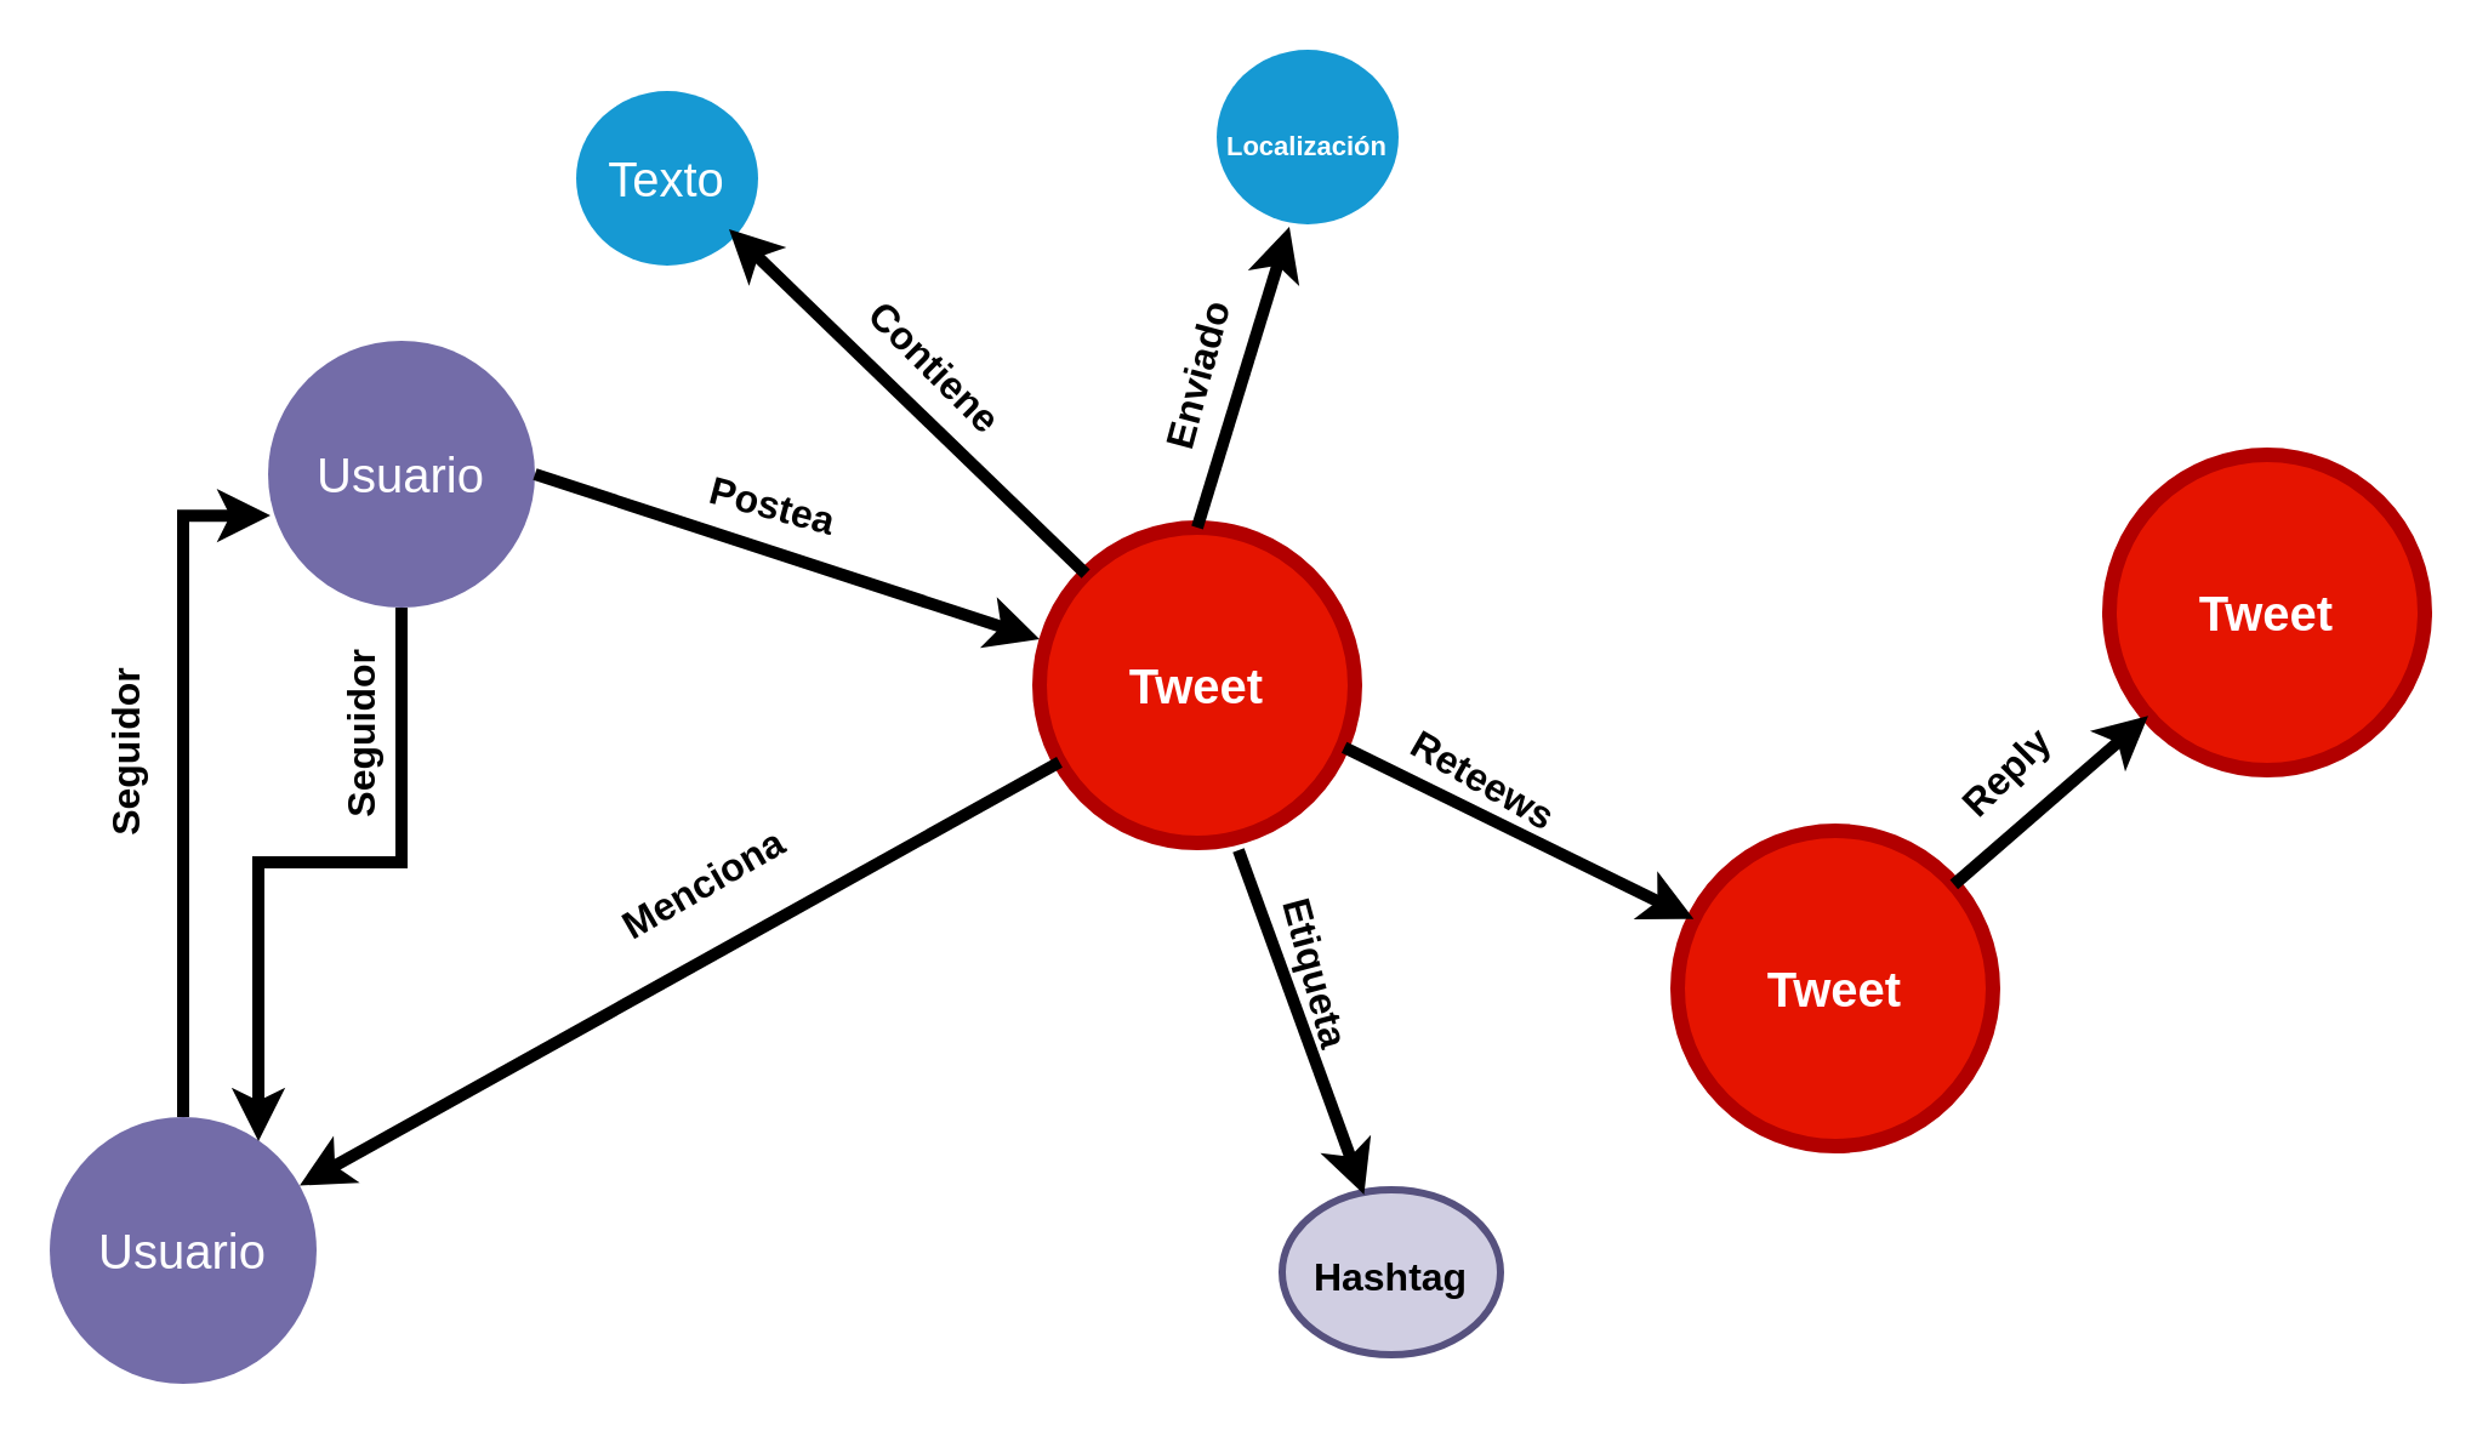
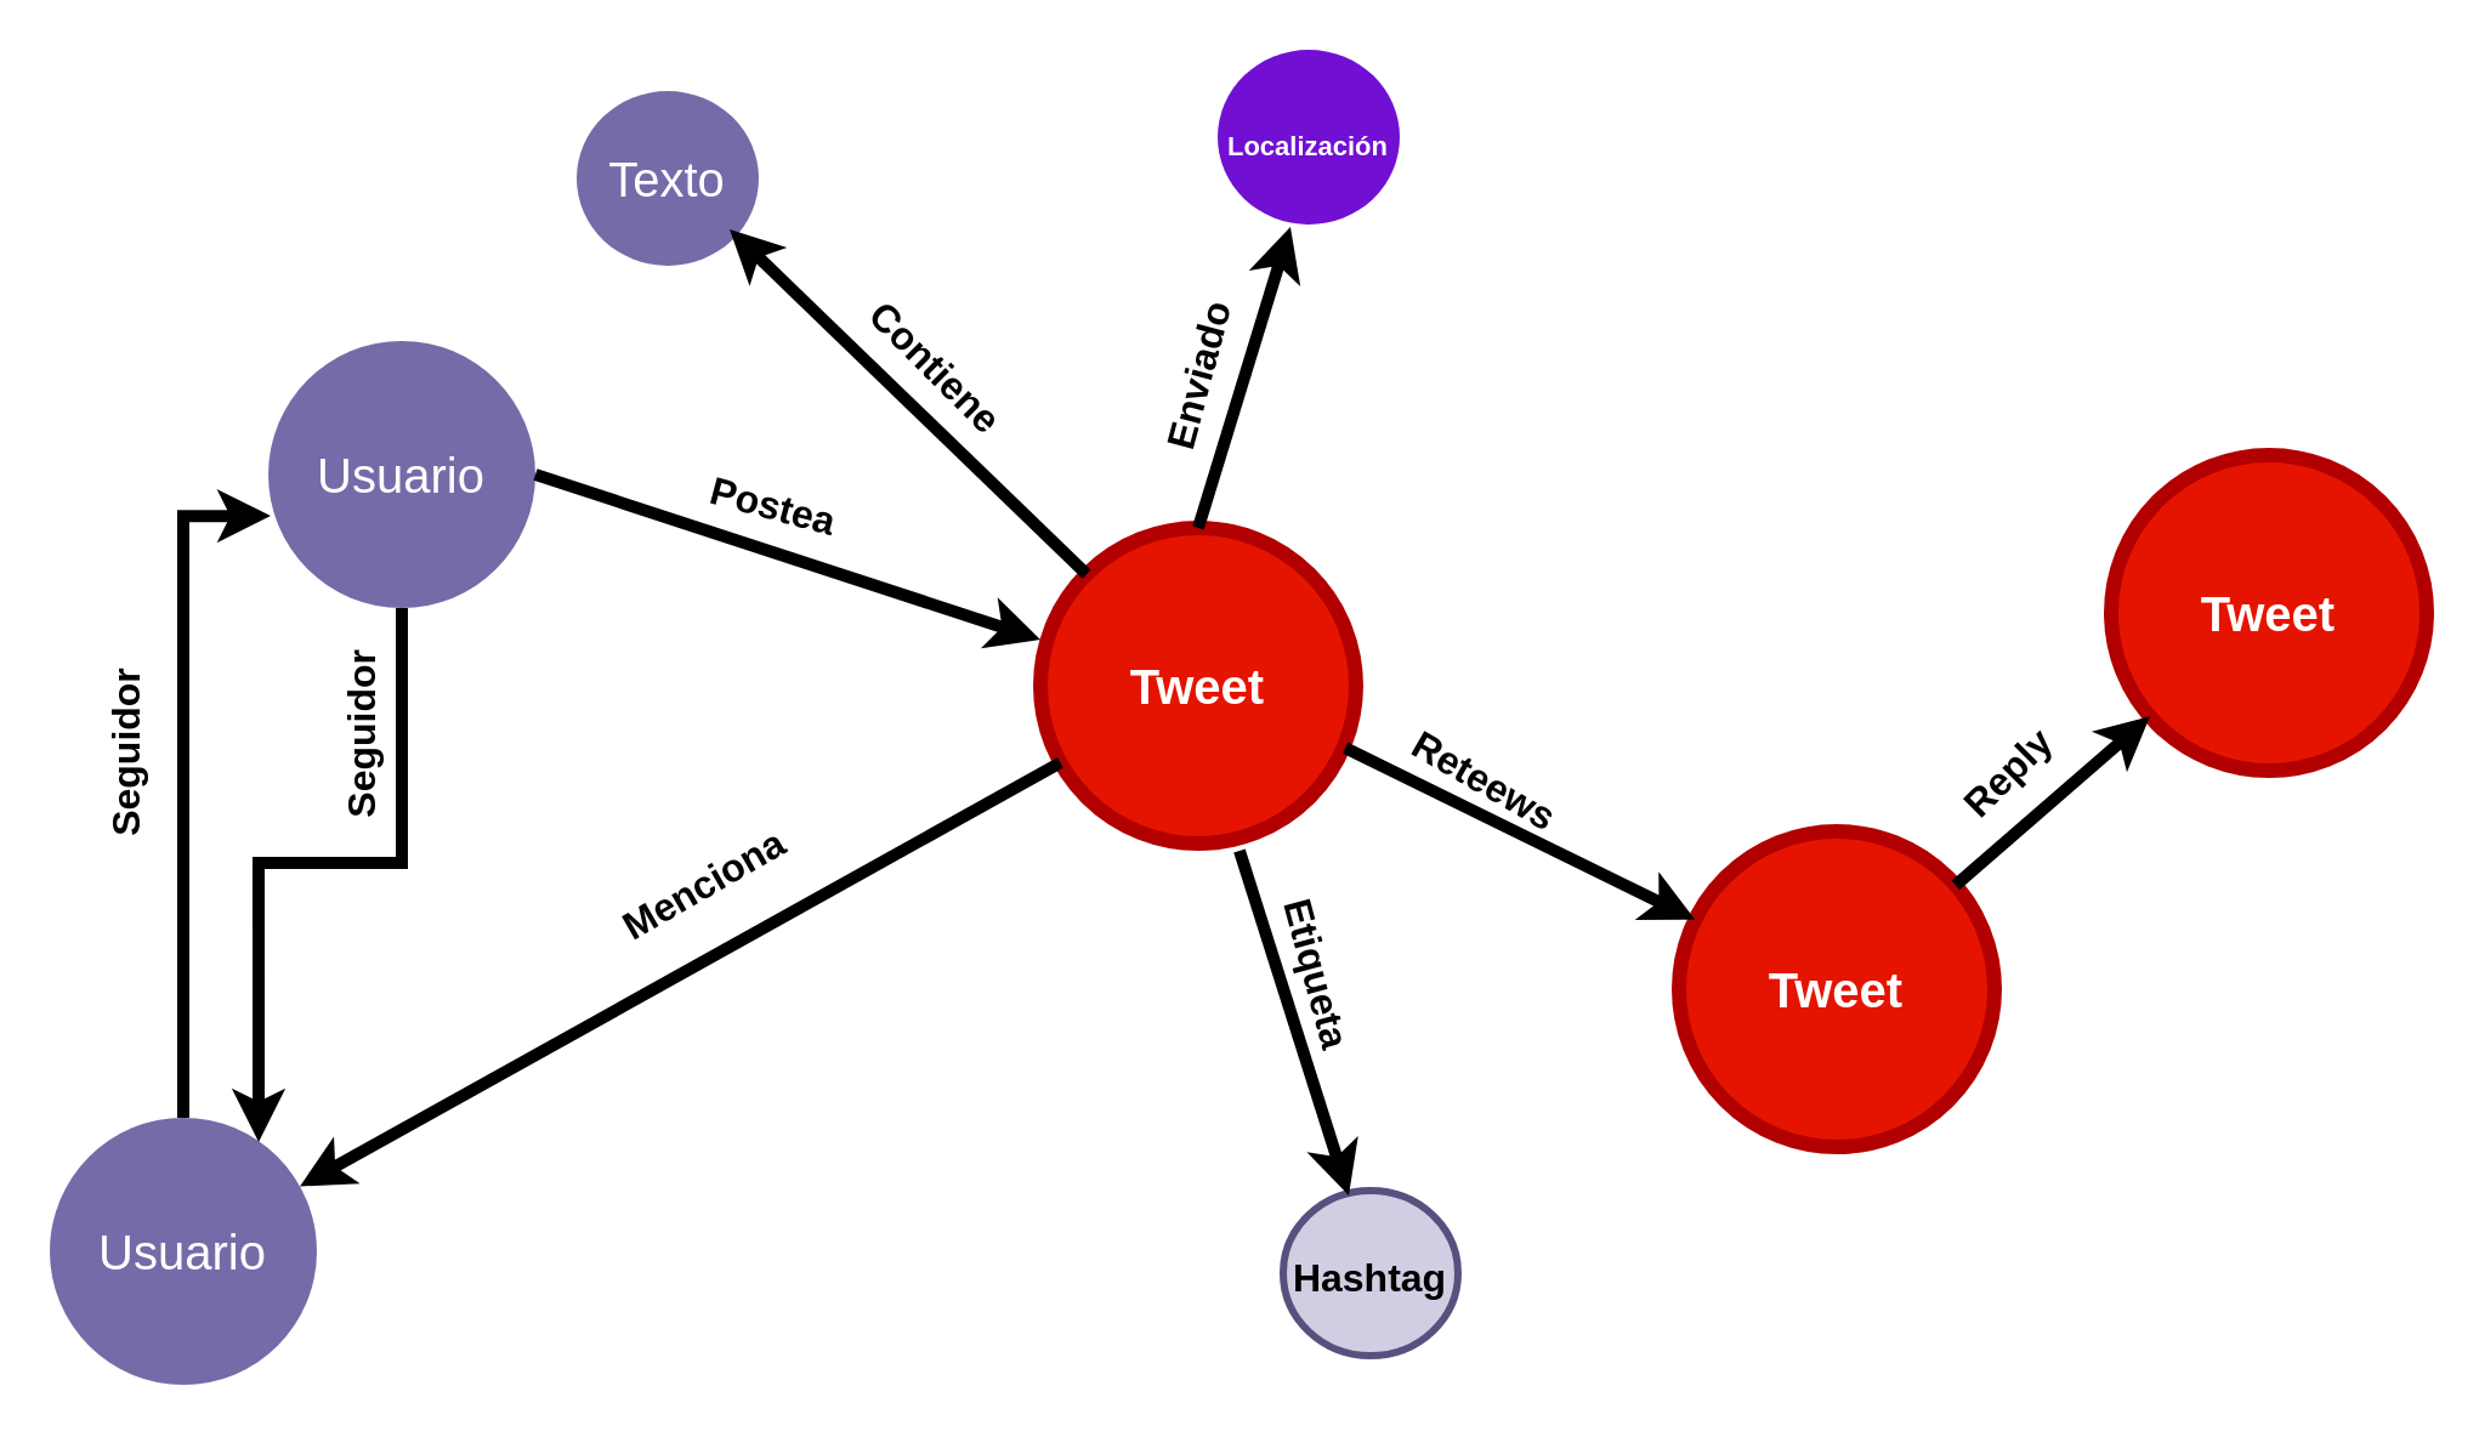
  <mxCell id="0" />
  <mxCell id="1" parent="0" />
- <mxCell id="2" value="Texto" style="ellipse;whiteSpace=wrap;html=1;shadow=0;fontFamily=Helvetica;fontSize=20;fontColor=#FFFFFF;align=center;strokeWidth=3;fillColor=#1699D3;strokeColor=none;" parent="1" vertex="1"><mxGeometry x="237" y="37" width="75" height="72" as="geometry" /></mxCell>
- <mxCell id="3" value="&lt;font style=&quot;font-size: 16px&quot;&gt;&lt;b&gt;&lt;font style=&quot;font-size: 16px&quot;&gt;Hashtag&lt;/font&gt;&lt;/b&gt;&lt;/font&gt;" style="ellipse;whiteSpace=wrap;html=1;shadow=0;fontFamily=Helvetica;fontSize=20;align=center;strokeWidth=3;fillColor=#d0cee2;strokeColor=#56517e;" parent="1" vertex="1"><mxGeometry x="528" y="490" width="90" height="68" as="geometry" /></mxCell>
+ <mxCell id="2" value="Texto" style="ellipse;whiteSpace=wrap;html=1;shadow=0;fontFamily=Helvetica;fontSize=20;fontColor=#FFFFFF;align=center;strokeWidth=3;fillColor=#736ca8;strokeColor=none;" parent="1" vertex="1"><mxGeometry x="237" y="37" width="75" height="72" as="geometry" /></mxCell>
+ <mxCell id="3" value="&lt;font style=&quot;font-size: 16px&quot;&gt;&lt;b&gt;&lt;font style=&quot;font-size: 16px&quot;&gt;Hashtag&lt;/font&gt;&lt;/b&gt;&lt;/font&gt;" style="ellipse;whiteSpace=wrap;html=1;shadow=0;fontFamily=Helvetica;fontSize=20;align=center;strokeWidth=3;fillColor=#d0cee2;strokeColor=#56517e;" parent="1" vertex="1"><mxGeometry x="528" y="490" width="72" height="68" as="geometry" /></mxCell>
  <mxCell id="4" value="&lt;h3 style=&quot;font-size: 20px&quot;&gt;Tweet&lt;/h3&gt;" style="ellipse;whiteSpace=wrap;html=1;shadow=0;fontFamily=Helvetica;fontSize=30;fontColor=#ffffff;align=center;strokeColor=#B20000;strokeWidth=6;fillColor=#e51400;fontStyle=1;" parent="1" vertex="1"><mxGeometry x="428" y="217" width="130" height="130" as="geometry" /></mxCell>
  <mxCell id="5" style="edgeStyle=orthogonalEdgeStyle;rounded=0;orthogonalLoop=1;jettySize=auto;html=1;entryX=0.009;entryY=0.655;entryDx=0;entryDy=0;entryPerimeter=0;strokeWidth=5;fontSize=16;" parent="1" source="6" target="13" edge="1"><mxGeometry relative="1" as="geometry" /></mxCell>
  <mxCell id="6" value="Usuario" style="ellipse;whiteSpace=wrap;html=1;shadow=0;fontFamily=Helvetica;fontSize=20;fontColor=#FFFFFF;align=center;strokeWidth=3;fillColor=#736ca8;strokeColor=none;" parent="1" vertex="1"><mxGeometry x="20" y="460" width="110" height="110" as="geometry" /></mxCell>
  <mxCell id="7" value="&lt;h3 style=&quot;font-size: 20px&quot;&gt;Tweet&lt;/h3&gt;" style="ellipse;whiteSpace=wrap;html=1;shadow=0;fontFamily=Helvetica;fontSize=30;fontColor=#ffffff;align=center;strokeColor=#B20000;strokeWidth=6;fillColor=#e51400;fontStyle=1;" parent="1" vertex="1"><mxGeometry x="691" y="342" width="130" height="130" as="geometry" /></mxCell>
  <mxCell id="8" value="" style="endArrow=classic;html=1;exitX=0.966;exitY=0.697;exitDx=0;exitDy=0;strokeWidth=5;exitPerimeter=0;" parent="1" source="4" target="7" edge="1"><mxGeometry width="50" height="50" relative="1" as="geometry"><mxPoint x="424" y="270" as="sourcePoint" /><mxPoint x="683" y="353" as="targetPoint" /></mxGeometry></mxCell>
  <mxCell id="9" value="&lt;h3 style=&quot;font-size: 20px&quot;&gt;Tweet&lt;/h3&gt;" style="ellipse;whiteSpace=wrap;html=1;shadow=0;fontFamily=Helvetica;fontSize=30;fontColor=#ffffff;align=center;strokeColor=#B20000;strokeWidth=6;fillColor=#e51400;fontStyle=1;" parent="1" vertex="1"><mxGeometry x="869" y="187" width="130" height="130" as="geometry" /></mxCell>
  <mxCell id="10" value="" style="endArrow=classic;html=1;strokeWidth=5;" parent="1" source="7" target="9" edge="1"><mxGeometry width="50" height="50" relative="1" as="geometry"><mxPoint x="778.998" y="394.003" as="sourcePoint" /><mxPoint x="961.303" y="482.255" as="targetPoint" /></mxGeometry></mxCell>
  <mxCell id="11" value="" style="endArrow=classic;html=1;strokeWidth=5;" parent="1" source="4" target="6" edge="1"><mxGeometry width="50" height="50" relative="1" as="geometry"><mxPoint x="475" y="323" as="sourcePoint" /><mxPoint x="558.303" y="499.255" as="targetPoint" /><Array as="points" /></mxGeometry></mxCell>
  <mxCell id="12" style="edgeStyle=orthogonalEdgeStyle;rounded=0;orthogonalLoop=1;jettySize=auto;html=1;entryX=0.782;entryY=0.091;entryDx=0;entryDy=0;entryPerimeter=0;strokeWidth=5;fontSize=16;" parent="1" source="13" target="6" edge="1"><mxGeometry relative="1" as="geometry" /></mxCell>
  <mxCell id="13" value="Usuario" style="ellipse;whiteSpace=wrap;html=1;shadow=0;fontFamily=Helvetica;fontSize=20;fontColor=#FFFFFF;align=center;strokeWidth=3;fillColor=#736ca8;strokeColor=none;" parent="1" vertex="1"><mxGeometry x="110" y="140" width="110" height="110" as="geometry" /></mxCell>
  <mxCell id="14" value="" style="endArrow=classic;html=1;strokeWidth=5;exitX=1;exitY=0.5;exitDx=0;exitDy=0;entryX=0;entryY=0.354;entryDx=0;entryDy=0;entryPerimeter=0;" parent="1" source="13" target="4" edge="1"><mxGeometry width="50" height="50" relative="1" as="geometry"><mxPoint x="440.997" y="311.51" as="sourcePoint" /><mxPoint x="423" y="263" as="targetPoint" /><Array as="points" /></mxGeometry></mxCell>
  <mxCell id="15" value="" style="endArrow=classic;html=1;strokeWidth=5;exitX=0;exitY=0;exitDx=0;exitDy=0;" parent="1" source="4" edge="1"><mxGeometry width="50" height="50" relative="1" as="geometry"><mxPoint x="444.16" y="212.003" as="sourcePoint" /><mxPoint x="299.997" y="93.998" as="targetPoint" /><Array as="points" /></mxGeometry></mxCell>
  <mxCell id="16" value="&lt;div style=&quot;font-size: 16px;&quot;&gt;&lt;b style=&quot;font-size: 16px;&quot;&gt;Reteews&lt;/b&gt;&lt;/div&gt;" style="text;html=1;strokeColor=none;fillColor=none;align=center;verticalAlign=middle;whiteSpace=wrap;rounded=0;rotation=30;fontSize=16;" parent="1" vertex="1"><mxGeometry x="581.74" y="305.92" width="58.92" height="29.58" as="geometry" /></mxCell>
  <mxCell id="17" value="&lt;font style=&quot;font-size: 16px&quot;&gt;&lt;span&gt;Reply&lt;/span&gt;&lt;/font&gt;" style="text;html=1;strokeColor=none;fillColor=none;align=center;verticalAlign=middle;whiteSpace=wrap;rounded=0;rotation=-45;fontStyle=1" parent="1" vertex="1"><mxGeometry x="797" y="303" width="58.92" height="29.58" as="geometry" /></mxCell>
  <mxCell id="18" value="&lt;div style=&quot;font-size: 16px&quot;&gt;&lt;b&gt;Contiene&lt;/b&gt;&lt;/div&gt;" style="text;html=1;strokeColor=none;fillColor=none;align=center;verticalAlign=middle;whiteSpace=wrap;rounded=0;rotation=45;" parent="1" vertex="1"><mxGeometry x="356" y="136" width="58.92" height="29.58" as="geometry" /></mxCell>
  <mxCell id="19" value="&lt;div style=&quot;font-size: 16px&quot;&gt;&lt;b&gt;Postea&lt;br&gt;&lt;/b&gt;&lt;/div&gt;" style="text;html=1;strokeColor=none;fillColor=none;align=center;verticalAlign=middle;whiteSpace=wrap;rounded=0;rotation=15;" parent="1" vertex="1"><mxGeometry x="289" y="193" width="58.92" height="29.58" as="geometry" /></mxCell>
  <mxCell id="20" value="&lt;div style=&quot;font-size: 16px&quot;&gt;&lt;b&gt;Menciona&lt;br&gt;&lt;/b&gt;&lt;/div&gt;" style="text;html=1;strokeColor=none;fillColor=none;align=center;verticalAlign=middle;whiteSpace=wrap;rounded=0;rotation=-30;" parent="1" vertex="1"><mxGeometry x="260" y="349" width="58.92" height="29.58" as="geometry" /></mxCell>
  <mxCell id="21" value="" style="endArrow=classic;html=1;strokeWidth=5;entryX=0.375;entryY=0.029;entryDx=0;entryDy=0;entryPerimeter=0;" parent="1" target="3" edge="1"><mxGeometry width="50" height="50" relative="1" as="geometry"><mxPoint x="510" y="350" as="sourcePoint" /><mxPoint x="399.997" y="511.928" as="targetPoint" /><Array as="points" /></mxGeometry></mxCell>
  <mxCell id="22" value="&lt;font style=&quot;font-size: 16px&quot;&gt;&lt;b&gt;Etiqueta&lt;/b&gt;&lt;/font&gt;" style="text;html=1;strokeColor=none;fillColor=none;align=center;verticalAlign=middle;whiteSpace=wrap;rounded=0;rotation=75;" parent="1" vertex="1"><mxGeometry x="511" y="393" width="63" height="16" as="geometry" /></mxCell>
  <mxCell id="23" value="&lt;font style=&quot;font-size: 16px&quot;&gt;&lt;b&gt;Seguidor &lt;/b&gt;&lt;/font&gt;" style="text;html=1;strokeColor=none;fillColor=none;align=center;verticalAlign=middle;whiteSpace=wrap;rounded=0;rotation=-90;" parent="1" vertex="1"><mxGeometry x="22" y="295" width="58.92" height="29.58" as="geometry" /></mxCell>
  <mxCell id="24" value="&lt;font style=&quot;font-size: 16px&quot;&gt;&lt;b&gt;Seguidor &lt;/b&gt;&lt;/font&gt;" style="text;html=1;strokeColor=none;fillColor=none;align=center;verticalAlign=middle;whiteSpace=wrap;rounded=0;rotation=-90;" parent="1" vertex="1"><mxGeometry x="119" y="287.42" width="58.92" height="29.58" as="geometry" /></mxCell>
  <mxCell id="25" value="" style="endArrow=classic;html=1;strokeWidth=5;exitX=0.5;exitY=0;exitDx=0;exitDy=0;entryX=0.342;entryY=0.986;entryDx=0;entryDy=0;entryPerimeter=0;" parent="1" source="4" edge="1"><mxGeometry width="50" height="50" relative="1" as="geometry"><mxPoint x="670.038" y="251.038" as="sourcePoint" /><mxPoint x="530.966" y="92.992" as="targetPoint" /><Array as="points" /></mxGeometry></mxCell>
- <mxCell id="26" value="&lt;font style=&quot;font-size: 11px&quot;&gt;&lt;b&gt;&lt;font style=&quot;font-size: 11px&quot;&gt;Localización&lt;/font&gt;&lt;/b&gt;&lt;/font&gt;" style="ellipse;whiteSpace=wrap;html=1;shadow=0;fontFamily=Helvetica;fontSize=20;fontColor=#FFFFFF;align=center;strokeWidth=3;strokeColor=none;fillColor=#1699d3;" parent="1" vertex="1"><mxGeometry x="501" y="20" width="75" height="72" as="geometry" /></mxCell>
+ <mxCell id="26" value="&lt;font style=&quot;font-size: 11px&quot;&gt;&lt;b&gt;&lt;font style=&quot;font-size: 11px&quot;&gt;Localización&lt;/font&gt;&lt;/b&gt;&lt;/font&gt;" style="ellipse;whiteSpace=wrap;html=1;shadow=0;fontFamily=Helvetica;fontSize=20;fontColor=#FFFFFF;align=center;strokeWidth=3;strokeColor=none;fillColor=#710FD3;" parent="1" vertex="1"><mxGeometry x="501" y="20" width="75" height="72" as="geometry" /></mxCell>
  <mxCell id="27" value="&lt;font style=&quot;font-size: 16px&quot;&gt;&lt;b&gt;Enviado&lt;/b&gt;&lt;/font&gt;" style="text;html=1;strokeColor=none;fillColor=none;align=center;verticalAlign=middle;whiteSpace=wrap;rounded=0;rotation=-75;" parent="1" vertex="1"><mxGeometry x="463.54" y="140" width="58.92" height="29.58" as="geometry" /></mxCell>
